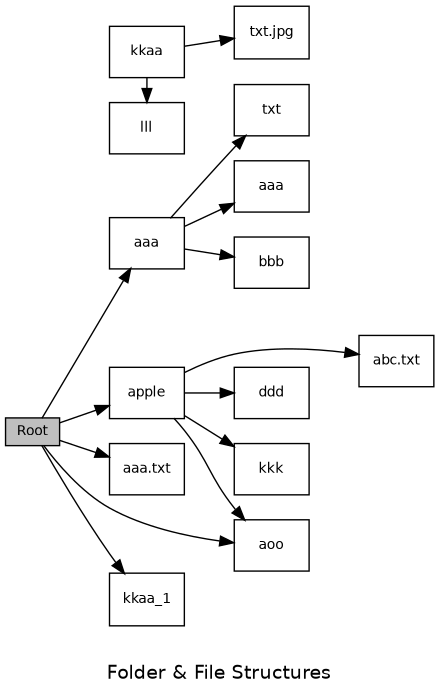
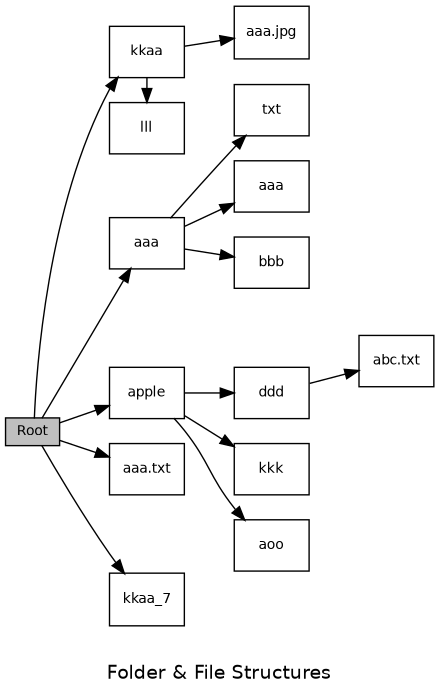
  digraph {
    fontname=Helvetica
    label="Folder & File Structures"
    rankdir=LR
    node [fontname=Helvetica fontsize=10 shape=record]
    edge [fontname=Helvetica fontsize=10 labelfontname=Helvetica labelfontsize=10]
    n1 [color=black fillcolor=grey75 fontcolor=black height=0.2 label=Root style=filled width=0.4]
    n2 [label=aaa]
    n3 [label=apple]
    n4 [label=kkaa]
-   n5 [label=kkaa_1]
+   n5 [label=kkaa_7]
    n6 [label=lll]
    n7 [label="aaa.txt"]
    n8 [label=aaa]
    n9 [label=bbb]
    n10 [label=txt]
    n11 [label=ddd]
    n12 [label=kkk]
    n13 [label=aoo]
-   n14 [label="txt.jpg"]
+   n14 [label="aaa.jpg"]
    n15 [label="abc.txt"]
    subgraph sub_1 {
      rank=min
      n1
    }
    subgraph sub_2 {
      rank=same
      n2
      n3
      n4
      n5
      n6
      n7
    }
    subgraph sub_3 {
      rank=same
      n8
      n9
      n10
      n11
      n12
      n13
      n14
    }
    subgraph sub_4 {
      rank=max
      n15
    }
    subgraph sub_5 {
      n1
    }
    subgraph sub_6 {
      n2
      n3
      n4
      n5
      n6
      n7
    }
    subgraph sub_7 {
      n8
      n9
      n10
      n11
      n12
      n13
      n14
    }
    subgraph sub_8 {
      n15
    }
    n1 -> n2
    n1 -> n3
-   n1 -> n13
+   n1 -> n4
    n1 -> n5
    n1 -> n7
    n2 -> n8
    n2 -> n9
    n2 -> n10
    n3 -> n11
    n3 -> n12
    n3 -> n13
    n4 -> n6
    n4 -> n14
-   n3 -> n15
+   n11 -> n15
  }
